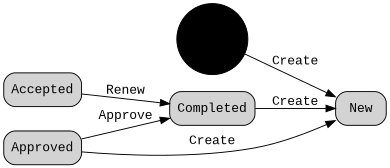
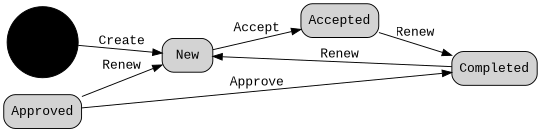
  digraph {
    fontname="Liberation Mono"
    rankdir=LR
    node [fillcolor=lightgrey fontname="Liberation Mono" shape=rectangle style="rounded,filled"]
    edge [fontname="Liberation Mono"]
    start [fillcolor=black shape=circle style=filled]
    n2 [label=New]
    n3 [label=Accepted]
    n4 [label=Completed]
    n5 [label=Approved]
    subgraph sub_1 {
      start
    }
    subgraph sub_2 {
      n2
      n3
      n4
      n5
    }
    start -> n2 [label=Create]
+   n2 -> n3 [label=Accept]
    n3 -> n4 [label=Renew]
-   n4 -> n2 [label=Create]
-   n5 -> n2 [label=Create]
+   n4 -> n2 [label=Renew]
+   n5 -> n2 [label=Renew]
    n5 -> n4 [label=Approve]
  }
